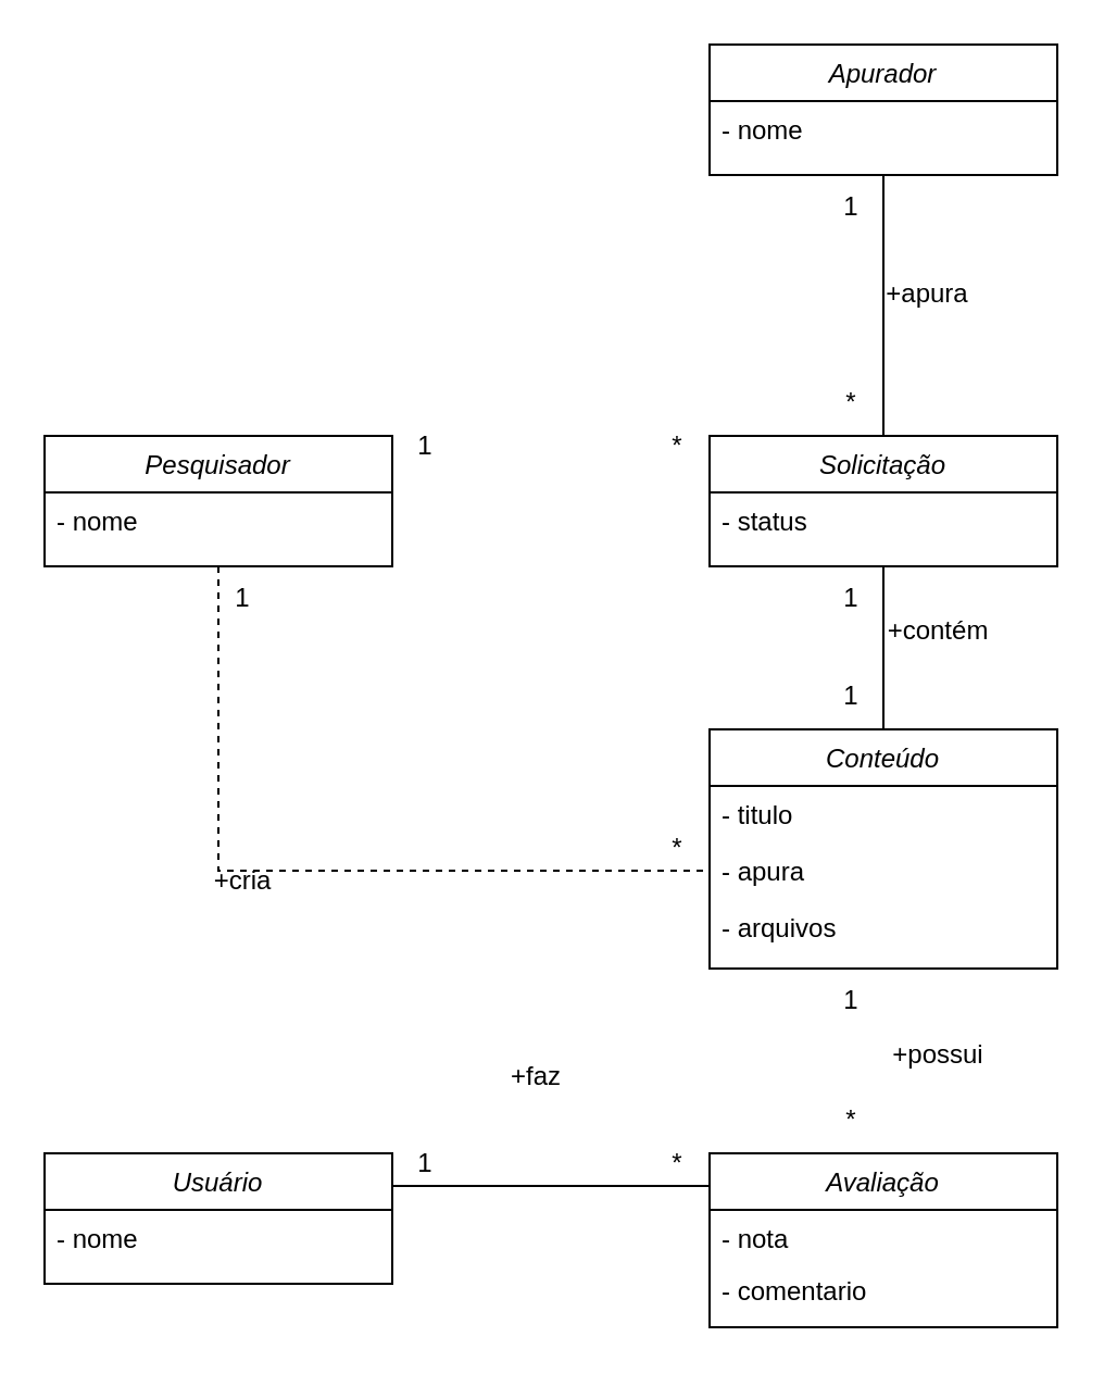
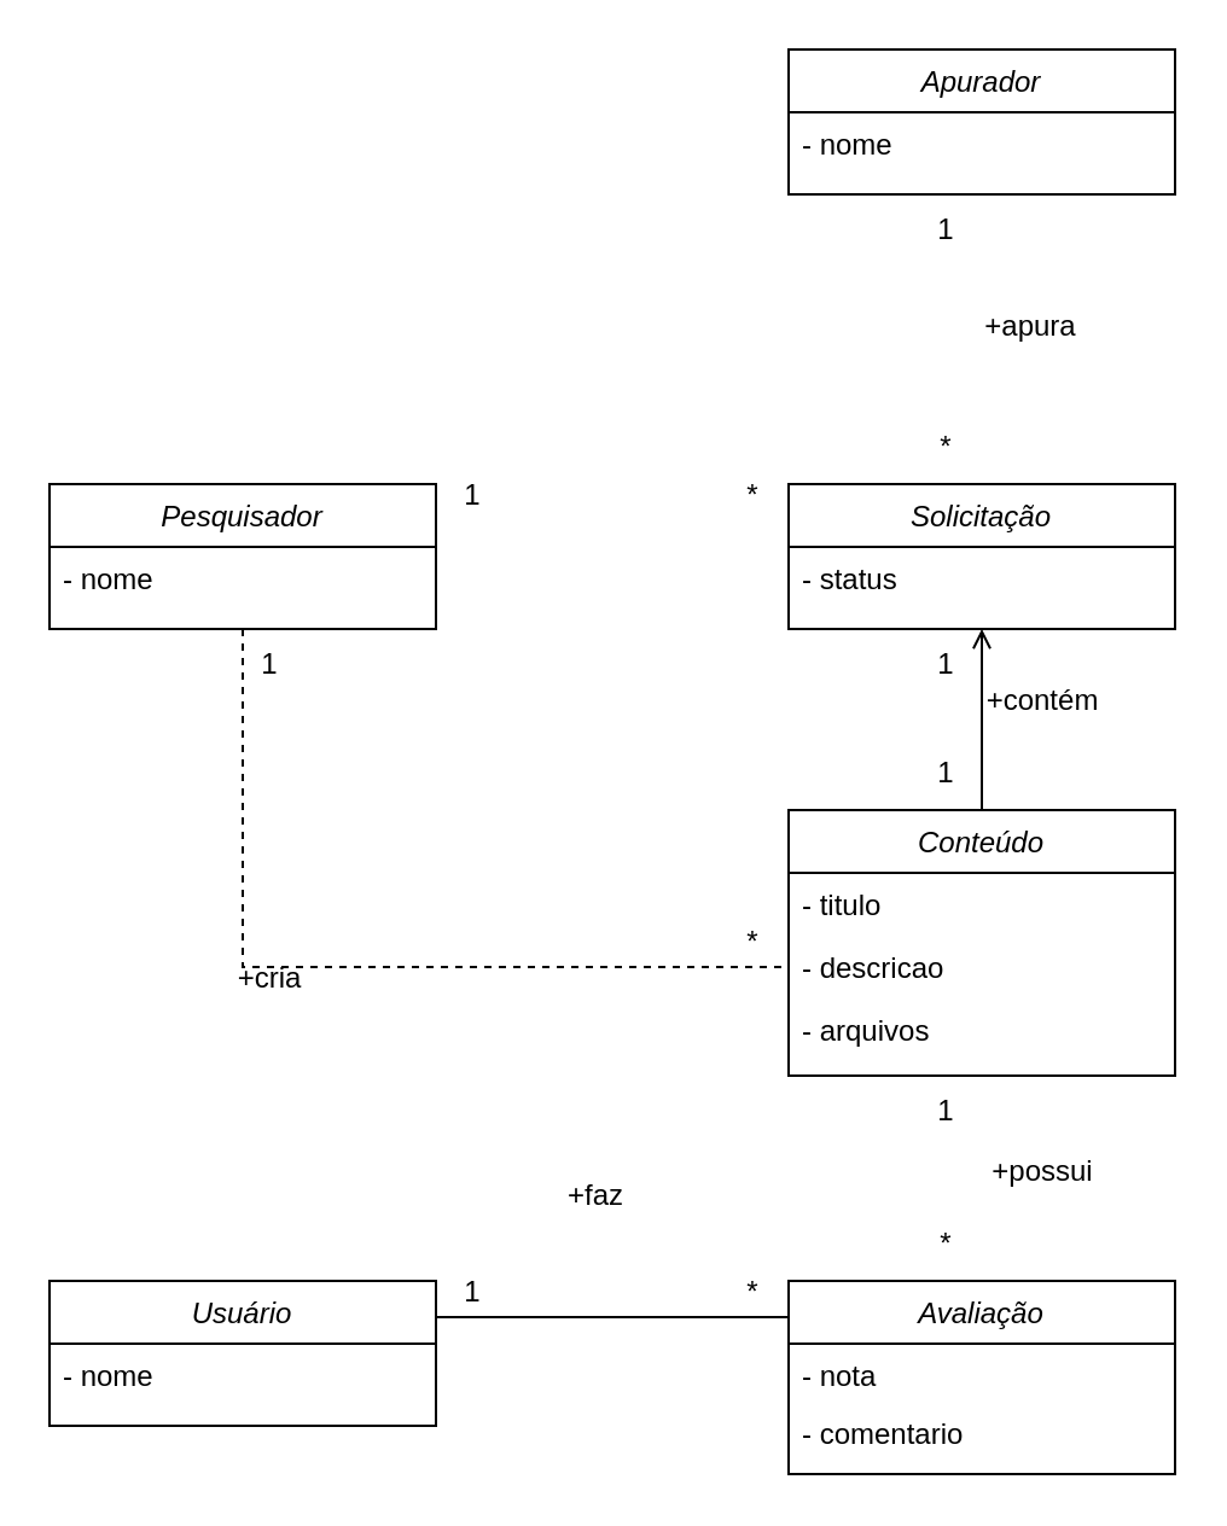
  <mxCell id="0" />
  <mxCell id="1" parent="0" />
  <mxCell id="2" value="Pesquisador" style="swimlane;fontStyle=2;align=center;verticalAlign=top;childLayout=stackLayout;horizontal=1;startSize=26;horizontalStack=0;resizeParent=1;resizeLast=0;collapsible=1;marginBottom=0;rounded=0;shadow=0;strokeWidth=1;" parent="1" vertex="1"><mxGeometry x="20" y="200" width="160" height="60" as="geometry"><mxRectangle x="230" y="140" width="160" height="26" as="alternateBounds" /></mxGeometry></mxCell>
  <mxCell id="3" value="- nome" style="text;align=left;verticalAlign=top;spacingLeft=4;spacingRight=4;overflow=hidden;rotatable=0;points=[[0,0.5],[1,0.5]];portConstraint=eastwest;" parent="2" vertex="1"><mxGeometry y="26" width="160" height="26" as="geometry" /></mxCell>
  <mxCell id="4" value="Solicitação" style="swimlane;fontStyle=2;align=center;verticalAlign=top;childLayout=stackLayout;horizontal=1;startSize=26;horizontalStack=0;resizeParent=1;resizeLast=0;collapsible=1;marginBottom=0;rounded=0;shadow=0;strokeWidth=1;" vertex="1" parent="1"><mxGeometry x="326" y="200" width="160" height="60" as="geometry"><mxRectangle x="230" y="140" width="160" height="26" as="alternateBounds" /></mxGeometry></mxCell>
  <mxCell id="5" value="- status&#10;" style="text;align=left;verticalAlign=top;spacingLeft=4;spacingRight=4;overflow=hidden;rotatable=0;points=[[0,0.5],[1,0.5]];portConstraint=eastwest;" vertex="1" parent="4"><mxGeometry y="26" width="160" height="26" as="geometry" /></mxCell>
  <mxCell id="6" value="Conteúdo" style="swimlane;fontStyle=2;align=center;verticalAlign=top;childLayout=stackLayout;horizontal=1;startSize=26;horizontalStack=0;resizeParent=1;resizeLast=0;collapsible=1;marginBottom=0;rounded=0;shadow=0;strokeWidth=1;" vertex="1" parent="1"><mxGeometry x="326" y="335" width="160" height="110" as="geometry"><mxRectangle x="230" y="140" width="160" height="26" as="alternateBounds" /></mxGeometry></mxCell>
  <mxCell id="7" value="- titulo" style="text;align=left;verticalAlign=top;spacingLeft=4;spacingRight=4;overflow=hidden;rotatable=0;points=[[0,0.5],[1,0.5]];portConstraint=eastwest;" vertex="1" parent="6"><mxGeometry y="26" width="160" height="26" as="geometry" /></mxCell>
- <mxCell id="8" value="- apura&#10;" style="text;align=left;verticalAlign=top;spacingLeft=4;spacingRight=4;overflow=hidden;rotatable=0;points=[[0,0.5],[1,0.5]];portConstraint=eastwest;" vertex="1" parent="6"><mxGeometry y="52" width="160" height="26" as="geometry" /></mxCell>
+ <mxCell id="8" value="- descricao&#10;" style="text;align=left;verticalAlign=top;spacingLeft=4;spacingRight=4;overflow=hidden;rotatable=0;points=[[0,0.5],[1,0.5]];portConstraint=eastwest;" vertex="1" parent="6"><mxGeometry y="52" width="160" height="26" as="geometry" /></mxCell>
  <mxCell id="9" value="- arquivos" style="text;align=left;verticalAlign=top;spacingLeft=4;spacingRight=4;overflow=hidden;rotatable=0;points=[[0,0.5],[1,0.5]];portConstraint=eastwest;" vertex="1" parent="6"><mxGeometry y="78" width="160" height="26" as="geometry" /></mxCell>
  <mxCell id="10" value="Apurador" style="swimlane;fontStyle=2;align=center;verticalAlign=top;childLayout=stackLayout;horizontal=1;startSize=26;horizontalStack=0;resizeParent=1;resizeLast=0;collapsible=1;marginBottom=0;rounded=0;shadow=0;strokeWidth=1;" vertex="1" parent="1"><mxGeometry x="326" y="20" width="160" height="60" as="geometry"><mxRectangle x="230" y="140" width="160" height="26" as="alternateBounds" /></mxGeometry></mxCell>
  <mxCell id="11" value="- nome" style="text;align=left;verticalAlign=top;spacingLeft=4;spacingRight=4;overflow=hidden;rotatable=0;points=[[0,0.5],[1,0.5]];portConstraint=eastwest;" vertex="1" parent="10"><mxGeometry y="26" width="160" height="26" as="geometry" /></mxCell>
  <mxCell id="12" value="Usuário" style="swimlane;fontStyle=2;align=center;verticalAlign=top;childLayout=stackLayout;horizontal=1;startSize=26;horizontalStack=0;resizeParent=1;resizeLast=0;collapsible=1;marginBottom=0;rounded=0;shadow=0;strokeWidth=1;" vertex="1" parent="1"><mxGeometry x="20" y="530" width="160" height="60" as="geometry"><mxRectangle x="230" y="140" width="160" height="26" as="alternateBounds" /></mxGeometry></mxCell>
  <mxCell id="13" value="- nome" style="text;align=left;verticalAlign=top;spacingLeft=4;spacingRight=4;overflow=hidden;rotatable=0;points=[[0,0.5],[1,0.5]];portConstraint=eastwest;" vertex="1" parent="12"><mxGeometry y="26" width="160" height="26" as="geometry" /></mxCell>
  <mxCell id="14" value="Avaliação" style="swimlane;fontStyle=2;align=center;verticalAlign=top;childLayout=stackLayout;horizontal=1;startSize=26;horizontalStack=0;resizeParent=1;resizeLast=0;collapsible=1;marginBottom=0;rounded=0;shadow=0;strokeWidth=1;" vertex="1" parent="1"><mxGeometry x="326" y="530" width="160" height="80" as="geometry"><mxRectangle x="230" y="140" width="160" height="26" as="alternateBounds" /></mxGeometry></mxCell>
  <mxCell id="15" value="- nota" style="text;align=left;verticalAlign=top;spacingLeft=4;spacingRight=4;overflow=hidden;rotatable=0;points=[[0,0.5],[1,0.5]];portConstraint=eastwest;" vertex="1" parent="14"><mxGeometry y="26" width="160" height="24" as="geometry" /></mxCell>
  <mxCell id="16" value="- comentario" style="text;align=left;verticalAlign=top;spacingLeft=4;spacingRight=4;overflow=hidden;rotatable=0;points=[[0,0.5],[1,0.5]];portConstraint=eastwest;" vertex="1" parent="14"><mxGeometry y="50" width="160" height="26" as="geometry" /></mxCell>
  <mxCell id="17" value="1" style="text;html=1;align=center;verticalAlign=middle;resizable=0;points=[];autosize=1;strokeColor=none;fillColor=none;" vertex="1" parent="1"><mxGeometry x="180" y="190" width="30" height="30" as="geometry" /></mxCell>
  <mxCell id="18" value="*" style="text;html=1;align=center;verticalAlign=middle;resizable=0;points=[];autosize=1;strokeColor=none;fillColor=none;" vertex="1" parent="1"><mxGeometry x="296" y="190" width="30" height="30" as="geometry" /></mxCell>
  <mxCell id="19" value="" style="endArrow=none;html=1;rounded=0;exitX=0.5;exitY=1;exitDx=0;exitDy=0;entryX=0;entryY=0.5;entryDx=0;entryDy=0;dashed=1;" edge="1" parent="1" source="2" target="8"><mxGeometry width="50" height="50" relative="1" as="geometry"><mxPoint x="256" y="400" as="sourcePoint" /><mxPoint x="306" y="350" as="targetPoint" /><Array as="points"><mxPoint x="100" y="400" /></Array></mxGeometry></mxCell>
  <mxCell id="20" value="1" style="text;html=1;align=center;verticalAlign=middle;resizable=0;points=[];autosize=1;strokeColor=none;fillColor=none;" vertex="1" parent="1"><mxGeometry x="96" y="260" width="30" height="30" as="geometry" /></mxCell>
  <mxCell id="21" value="*" style="text;html=1;align=center;verticalAlign=middle;resizable=0;points=[];autosize=1;strokeColor=none;fillColor=none;" vertex="1" parent="1"><mxGeometry x="296" y="375" width="30" height="30" as="geometry" /></mxCell>
- <mxCell id="22" value="" style="endArrow=none;html=1;rounded=0;entryX=0.5;entryY=1;entryDx=0;entryDy=0;exitX=0.5;exitY=0;exitDx=0;exitDy=0;" edge="1" parent="1" source="4" target="10"><mxGeometry width="50" height="50" relative="1" as="geometry"><mxPoint x="256" y="170" as="sourcePoint" /><mxPoint x="306" y="120" as="targetPoint" /></mxGeometry></mxCell>
  <mxCell id="23" value="1" style="text;html=1;align=center;verticalAlign=middle;resizable=0;points=[];autosize=1;strokeColor=none;fillColor=none;" vertex="1" parent="1"><mxGeometry x="376" y="80" width="30" height="30" as="geometry" /></mxCell>
  <mxCell id="24" value="*" style="text;html=1;align=center;verticalAlign=middle;resizable=0;points=[];autosize=1;strokeColor=none;fillColor=none;" vertex="1" parent="1"><mxGeometry x="376" y="170" width="30" height="30" as="geometry" /></mxCell>
- <mxCell id="25" value="" style="endArrow=none;html=1;rounded=0;entryX=0.5;entryY=1;entryDx=0;entryDy=0;exitX=0.5;exitY=0;exitDx=0;exitDy=0;" edge="1" parent="1" source="6" target="4"><mxGeometry width="50" height="50" relative="1" as="geometry"><mxPoint x="256" y="320" as="sourcePoint" /><mxPoint x="306" y="270" as="targetPoint" /></mxGeometry></mxCell>
+ <mxCell id="25" value="" style="endArrow=open;html=1;rounded=0;entryX=0.5;entryY=1;entryDx=0;entryDy=0;exitX=0.5;exitY=0;exitDx=0;exitDy=0;" edge="1" parent="1" source="6" target="4"><mxGeometry width="50" height="50" relative="1" as="geometry"><mxPoint x="256" y="320" as="sourcePoint" /><mxPoint x="306" y="270" as="targetPoint" /></mxGeometry></mxCell>
  <mxCell id="26" value="1" style="text;html=1;align=center;verticalAlign=middle;resizable=0;points=[];autosize=1;strokeColor=none;fillColor=none;" vertex="1" parent="1"><mxGeometry x="376" y="305" width="30" height="30" as="geometry" /></mxCell>
  <mxCell id="27" value="*" style="text;html=1;align=center;verticalAlign=middle;resizable=0;points=[];autosize=1;strokeColor=none;fillColor=none;" vertex="1" parent="1"><mxGeometry x="376" y="500" width="30" height="30" as="geometry" /></mxCell>
  <mxCell id="28" value="1" style="text;html=1;align=center;verticalAlign=middle;resizable=0;points=[];autosize=1;strokeColor=none;fillColor=none;" vertex="1" parent="1"><mxGeometry x="376" y="445" width="30" height="30" as="geometry" /></mxCell>
  <mxCell id="29" value="" style="endArrow=none;html=1;rounded=0;exitX=1;exitY=0.25;exitDx=0;exitDy=0;" edge="1" parent="1" source="12"><mxGeometry width="50" height="50" relative="1" as="geometry"><mxPoint x="256" y="520" as="sourcePoint" /><mxPoint x="326" y="545" as="targetPoint" /></mxGeometry></mxCell>
  <mxCell id="30" value="*" style="text;html=1;align=center;verticalAlign=middle;resizable=0;points=[];autosize=1;strokeColor=none;fillColor=none;" vertex="1" parent="1"><mxGeometry x="296" y="520" width="30" height="30" as="geometry" /></mxCell>
  <mxCell id="31" value="1" style="text;html=1;align=center;verticalAlign=middle;resizable=0;points=[];autosize=1;strokeColor=none;fillColor=none;" vertex="1" parent="1"><mxGeometry x="180" y="520" width="30" height="30" as="geometry" /></mxCell>
  <mxCell id="32" value="+cria" style="text;html=1;align=center;verticalAlign=middle;resizable=0;points=[];autosize=1;strokeColor=none;fillColor=none;" vertex="1" parent="1"><mxGeometry x="86" y="390" width="50" height="30" as="geometry" /></mxCell>
  <mxCell id="33" value="+apura" style="text;html=1;align=center;verticalAlign=middle;resizable=0;points=[];autosize=1;strokeColor=none;fillColor=none;rotation=0;" vertex="1" parent="1"><mxGeometry x="396" y="120" width="60" height="30" as="geometry" /></mxCell>
  <mxCell id="34" value="1" style="text;html=1;align=center;verticalAlign=middle;resizable=0;points=[];autosize=1;strokeColor=none;fillColor=none;" vertex="1" parent="1"><mxGeometry x="376" y="260" width="30" height="30" as="geometry" /></mxCell>
  <mxCell id="35" value="+possui" style="text;html=1;align=center;verticalAlign=middle;resizable=0;points=[];autosize=1;strokeColor=none;fillColor=none;" vertex="1" parent="1"><mxGeometry x="396" y="470" width="70" height="30" as="geometry" /></mxCell>
  <mxCell id="36" value="+faz" style="text;html=1;align=center;verticalAlign=middle;resizable=0;points=[];autosize=1;strokeColor=none;fillColor=none;" vertex="1" parent="1"><mxGeometry x="221" y="480" width="50" height="30" as="geometry" /></mxCell>
  <mxCell id="37" value="+contém" style="text;html=1;align=center;verticalAlign=middle;resizable=0;points=[];autosize=1;strokeColor=none;fillColor=none;" vertex="1" parent="1"><mxGeometry x="396" y="275" width="70" height="30" as="geometry" /></mxCell>
